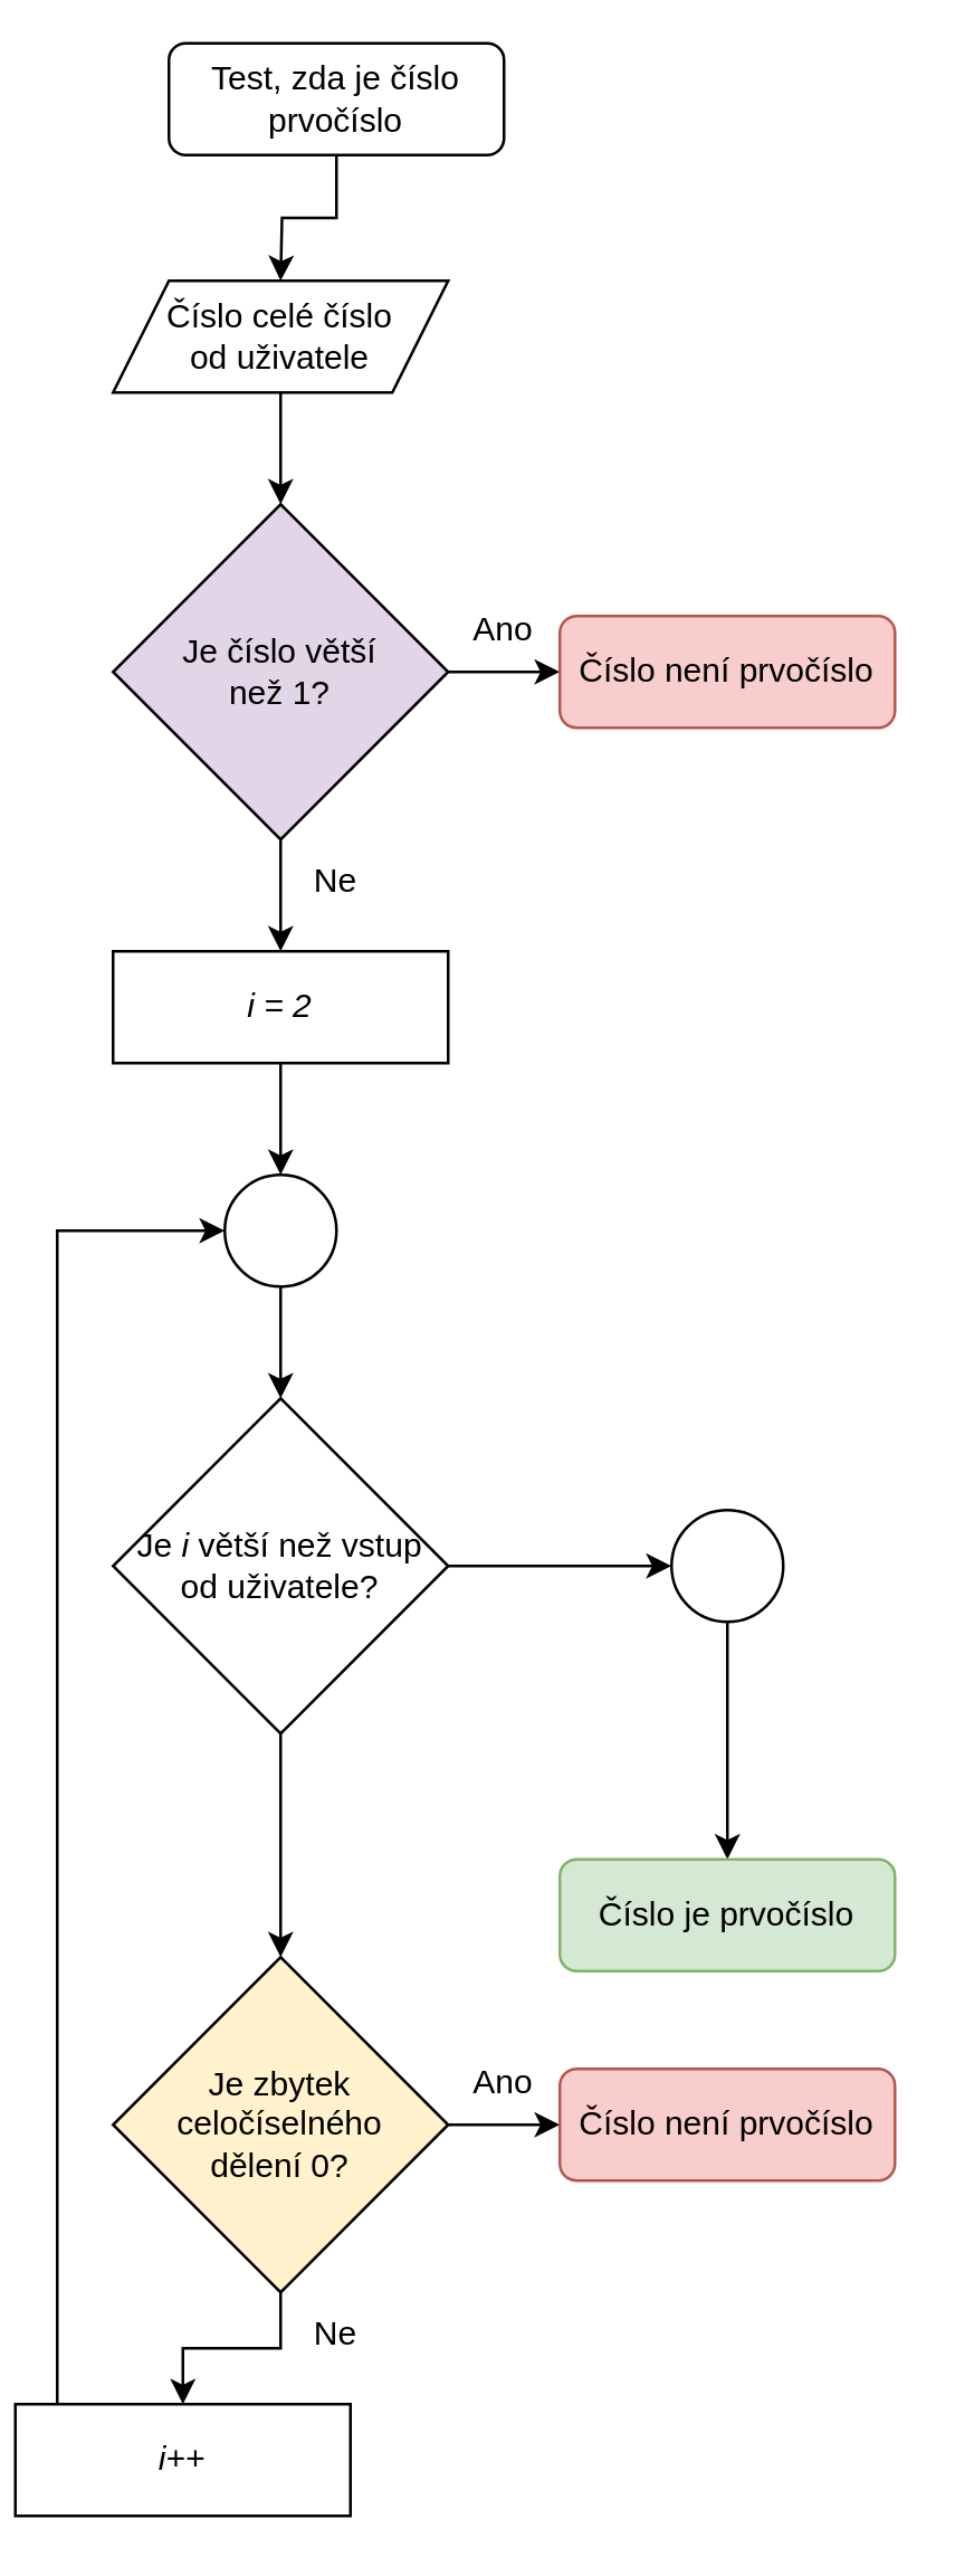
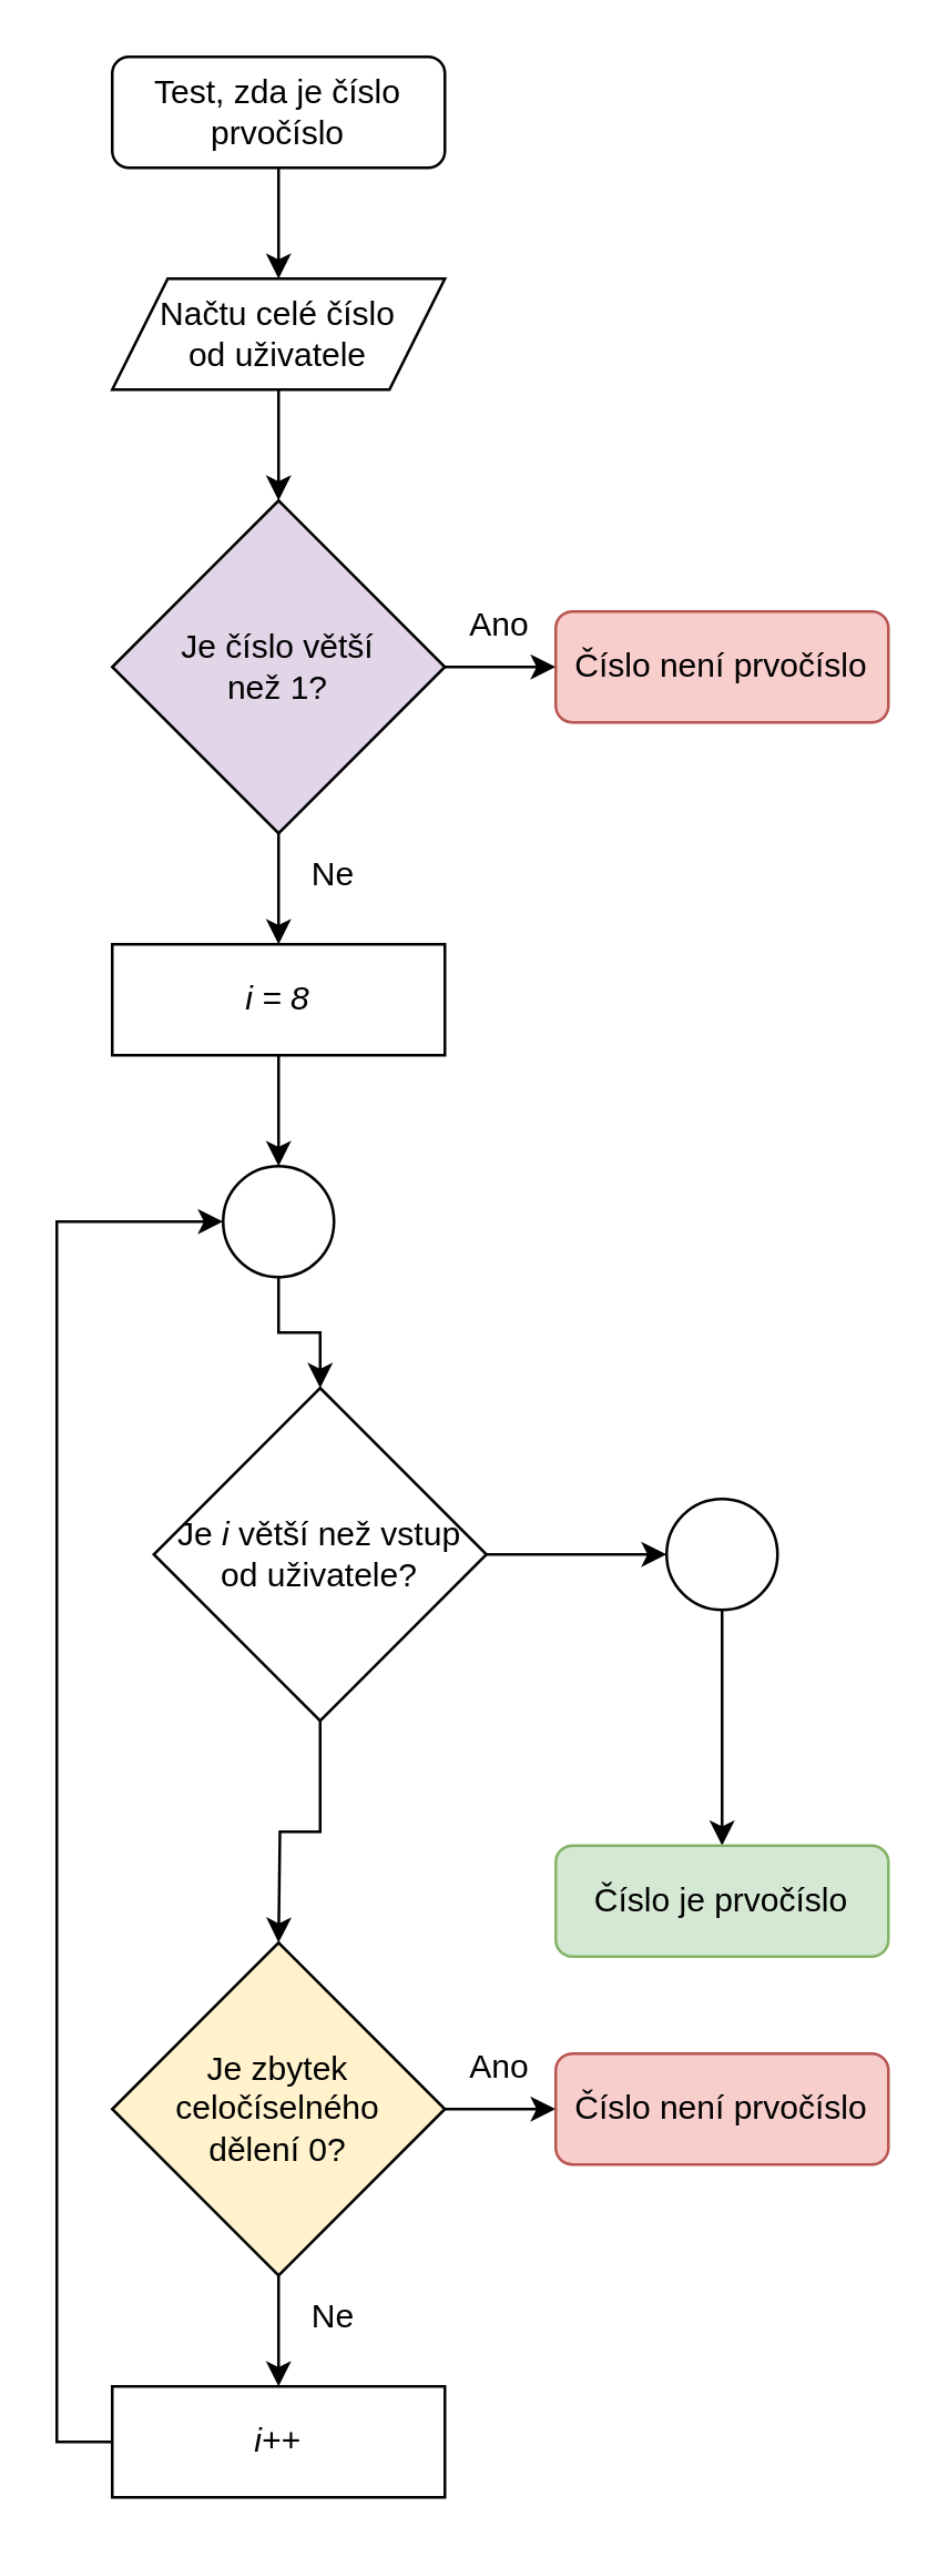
  <mxCell id="0" />
  <mxCell id="1" parent="0" />
  <mxCell id="2" value="" style="edgeStyle=orthogonalEdgeStyle;rounded=0;orthogonalLoop=1;jettySize=auto;html=1;" edge="1" parent="1" source="3"><mxGeometry relative="1" as="geometry"><mxPoint x="100" y="100" as="targetPoint" /></mxGeometry></mxCell>
- <mxCell id="3" value="Test, zda je číslo prvočíslo" style="rounded=1;whiteSpace=wrap;html=1;" vertex="1" parent="1"><mxGeometry x="60" y="15" width="120" height="40" as="geometry" /></mxCell>
+ <mxCell id="3" value="Test, zda je číslo prvočíslo" style="rounded=1;whiteSpace=wrap;html=1;" vertex="1" parent="1"><mxGeometry x="40" y="20" width="120" height="40" as="geometry" /></mxCell>
  <mxCell id="4" value="" style="edgeStyle=orthogonalEdgeStyle;rounded=0;orthogonalLoop=1;jettySize=auto;html=1;" edge="1" parent="1" source="5" target="8"><mxGeometry relative="1" as="geometry" /></mxCell>
- <mxCell id="5" value="Číslo celé číslo&lt;br&gt;od uživatele" style="shape=parallelogram;perimeter=parallelogramPerimeter;whiteSpace=wrap;html=1;fixedSize=1;rounded=0;" vertex="1" parent="1"><mxGeometry x="40" y="100" width="120" height="40" as="geometry" /></mxCell>
+ <mxCell id="5" value="Načtu celé číslo&lt;br&gt;od uživatele" style="shape=parallelogram;perimeter=parallelogramPerimeter;whiteSpace=wrap;html=1;fixedSize=1;rounded=0;" vertex="1" parent="1"><mxGeometry x="40" y="100" width="120" height="40" as="geometry" /></mxCell>
  <mxCell id="6" value="" style="edgeStyle=orthogonalEdgeStyle;rounded=0;orthogonalLoop=1;jettySize=auto;html=1;" edge="1" parent="1" source="8" target="9"><mxGeometry relative="1" as="geometry" /></mxCell>
  <mxCell id="7" value="" style="edgeStyle=orthogonalEdgeStyle;rounded=0;orthogonalLoop=1;jettySize=auto;html=1;" edge="1" parent="1" source="8" target="16"><mxGeometry relative="1" as="geometry" /></mxCell>
  <mxCell id="8" value="Je číslo větší &lt;br&gt;než 1?" style="rhombus;whiteSpace=wrap;html=1;rounded=0;fillColor=#e1d5e7;" vertex="1" parent="1"><mxGeometry x="40" y="180" width="120" height="120" as="geometry" /></mxCell>
  <mxCell id="9" value="Číslo není prvočíslo" style="whiteSpace=wrap;html=1;rounded=1;fillColor=#f8cecc;strokeColor=#b85450;" vertex="1" parent="1"><mxGeometry x="200" y="220" width="120" height="40" as="geometry" /></mxCell>
  <mxCell id="10" value="" style="edgeStyle=orthogonalEdgeStyle;rounded=0;orthogonalLoop=1;jettySize=auto;html=1;" edge="1" parent="1" source="11" target="27"><mxGeometry relative="1" as="geometry" /></mxCell>
  <mxCell id="11" value="" style="ellipse;whiteSpace=wrap;html=1;aspect=fixed;rounded=1;" vertex="1" parent="1"><mxGeometry x="80" y="420" width="40" height="40" as="geometry" /></mxCell>
  <mxCell id="12" value="" style="edgeStyle=orthogonalEdgeStyle;rounded=0;orthogonalLoop=1;jettySize=auto;html=1;" edge="1" parent="1" source="14" target="18"><mxGeometry relative="1" as="geometry" /></mxCell>
  <mxCell id="13" style="edgeStyle=orthogonalEdgeStyle;rounded=0;orthogonalLoop=1;jettySize=auto;html=1;exitX=1;exitY=0.5;exitDx=0;exitDy=0;entryX=0;entryY=0.5;entryDx=0;entryDy=0;" edge="1" parent="1" source="14" target="29"><mxGeometry relative="1" as="geometry" /></mxCell>
  <mxCell id="14" value="Je zbytek celočíselného &lt;br&gt;dělení 0?" style="rhombus;whiteSpace=wrap;html=1;rounded=0;fillColor=#fff2cc;" vertex="1" parent="1"><mxGeometry x="40" y="700" width="120" height="120" as="geometry" /></mxCell>
  <mxCell id="15" value="" style="edgeStyle=orthogonalEdgeStyle;rounded=0;orthogonalLoop=1;jettySize=auto;html=1;" edge="1" parent="1" source="16" target="11"><mxGeometry relative="1" as="geometry" /></mxCell>
- <mxCell id="16" value="&lt;i&gt;i = 2&lt;/i&gt;" style="whiteSpace=wrap;html=1;rounded=0;" vertex="1" parent="1"><mxGeometry x="40" y="340" width="120" height="40" as="geometry" /></mxCell>
+ <mxCell id="16" value="&lt;i&gt;i = 8&lt;/i&gt;" style="whiteSpace=wrap;html=1;rounded=0;" vertex="1" parent="1"><mxGeometry x="40" y="340" width="120" height="40" as="geometry" /></mxCell>
  <mxCell id="17" style="edgeStyle=orthogonalEdgeStyle;rounded=0;orthogonalLoop=1;jettySize=auto;html=1;entryX=0;entryY=0.5;entryDx=0;entryDy=0;" edge="1" parent="1" source="18" target="11"><mxGeometry relative="1" as="geometry"><mxPoint x="0" y="570" as="targetPoint" /><Array as="points"><mxPoint x="20" y="880" /><mxPoint x="20" y="440" /></Array></mxGeometry></mxCell>
- <mxCell id="18" value="&lt;i&gt;i++&lt;/i&gt;" style="whiteSpace=wrap;html=1;rounded=0;" vertex="1" parent="1"><mxGeometry x="5" y="860" width="120" height="40" as="geometry" /></mxCell>
+ <mxCell id="18" value="&lt;i&gt;i++&lt;/i&gt;" style="whiteSpace=wrap;html=1;rounded=0;" vertex="1" parent="1"><mxGeometry x="40" y="860" width="120" height="40" as="geometry" /></mxCell>
  <mxCell id="19" value="" style="edgeStyle=orthogonalEdgeStyle;rounded=0;orthogonalLoop=1;jettySize=auto;html=1;exitX=0.5;exitY=1;exitDx=0;exitDy=0;" edge="1" parent="1" source="28" target="20"><mxGeometry relative="1" as="geometry"><mxPoint x="160" y="1000" as="sourcePoint" /></mxGeometry></mxCell>
  <mxCell id="20" value="Číslo je prvočíslo" style="whiteSpace=wrap;html=1;rounded=1;fillColor=#d5e8d4;strokeColor=#82b366;" vertex="1" parent="1"><mxGeometry x="200" y="665" width="120" height="40" as="geometry" /></mxCell>
  <mxCell id="21" value="Ano" style="text;html=1;strokeColor=none;fillColor=none;align=center;verticalAlign=middle;whiteSpace=wrap;rounded=0;" vertex="1" parent="1"><mxGeometry x="160" y="730" width="40" height="30" as="geometry" /></mxCell>
  <mxCell id="22" value="Ne" style="text;html=1;strokeColor=none;fillColor=none;align=center;verticalAlign=middle;whiteSpace=wrap;rounded=0;" vertex="1" parent="1"><mxGeometry x="90" y="820" width="60" height="30" as="geometry" /></mxCell>
  <mxCell id="23" value="Ne" style="text;html=1;strokeColor=none;fillColor=none;align=center;verticalAlign=middle;whiteSpace=wrap;rounded=0;" vertex="1" parent="1"><mxGeometry x="90" y="300" width="60" height="30" as="geometry" /></mxCell>
  <mxCell id="24" value="Ano" style="text;html=1;strokeColor=none;fillColor=none;align=center;verticalAlign=middle;whiteSpace=wrap;rounded=0;" vertex="1" parent="1"><mxGeometry x="160" y="210" width="40" height="30" as="geometry" /></mxCell>
  <mxCell id="25" value="" style="edgeStyle=orthogonalEdgeStyle;rounded=0;orthogonalLoop=1;jettySize=auto;html=1;" edge="1" parent="1" source="27"><mxGeometry relative="1" as="geometry"><mxPoint x="100" y="700" as="targetPoint" /></mxGeometry></mxCell>
  <mxCell id="26" style="edgeStyle=orthogonalEdgeStyle;rounded=0;orthogonalLoop=1;jettySize=auto;html=1;entryX=0;entryY=0.5;entryDx=0;entryDy=0;" edge="1" parent="1" source="27" target="28"><mxGeometry relative="1" as="geometry" /></mxCell>
- <mxCell id="27" value="Je &lt;i&gt;i&lt;/i&gt; větší než vstup od uživatele?" style="rhombus;whiteSpace=wrap;html=1;rounded=0;" vertex="1" parent="1"><mxGeometry x="40" y="500" width="120" height="120" as="geometry" /></mxCell>
+ <mxCell id="27" value="Je &lt;i&gt;i&lt;/i&gt; větší než vstup od uživatele?" style="rhombus;whiteSpace=wrap;html=1;rounded=0;" vertex="1" parent="1"><mxGeometry x="55" y="500" width="120" height="120" as="geometry" /></mxCell>
  <mxCell id="28" value="" style="ellipse;whiteSpace=wrap;html=1;aspect=fixed;rounded=1;" vertex="1" parent="1"><mxGeometry x="240" y="540" width="40" height="40" as="geometry" /></mxCell>
  <mxCell id="29" value="Číslo není prvočíslo" style="whiteSpace=wrap;html=1;rounded=1;fillColor=#f8cecc;strokeColor=#b85450;" vertex="1" parent="1"><mxGeometry x="200" y="740" width="120" height="40" as="geometry" /></mxCell>
